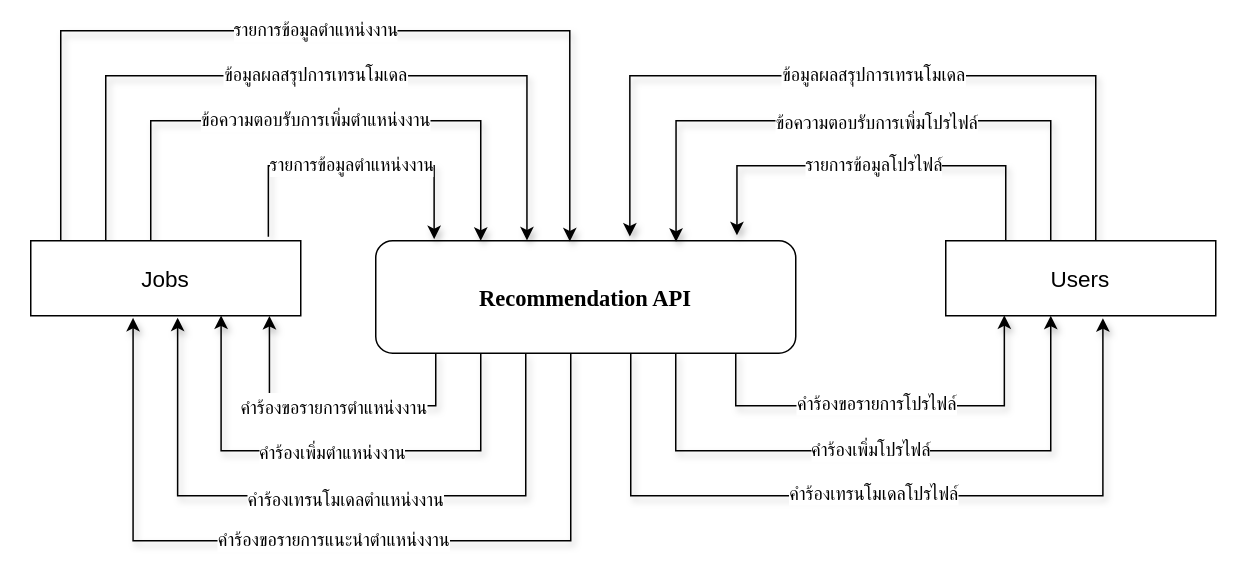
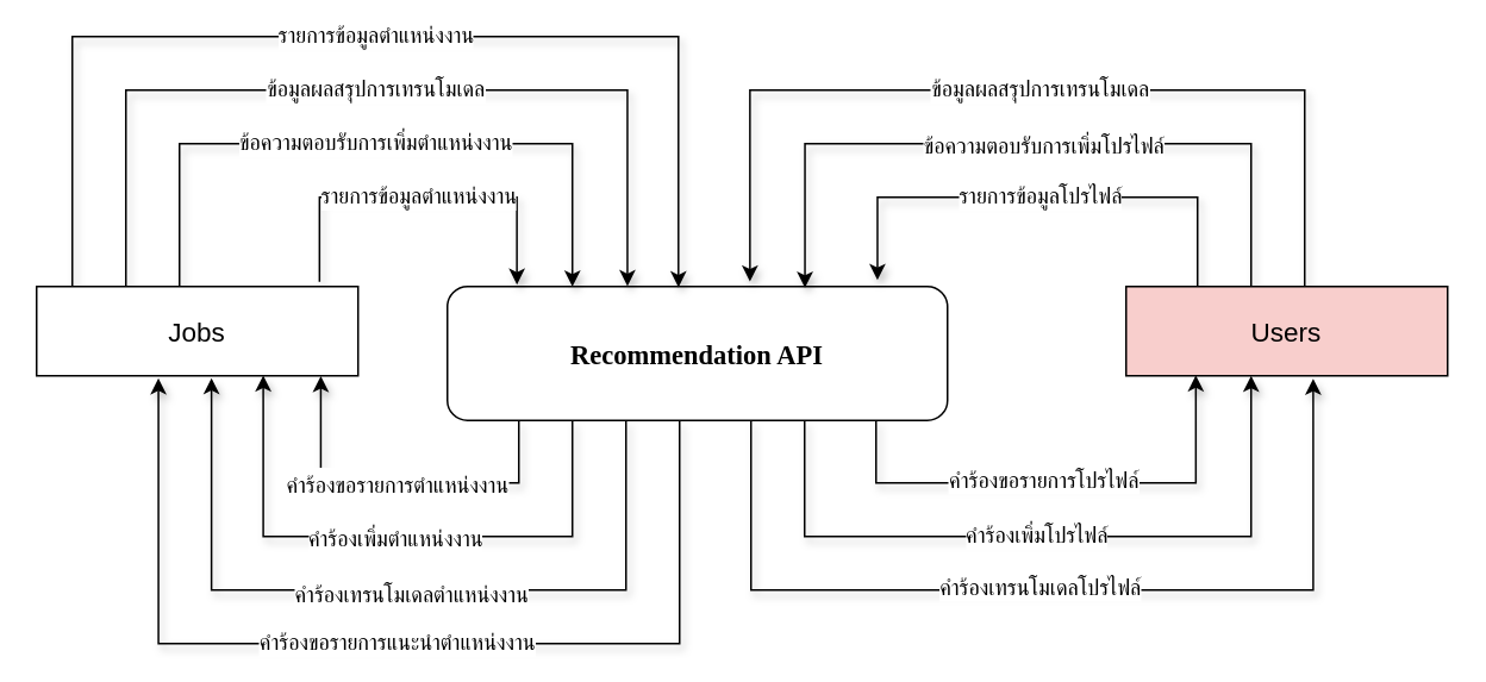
  <mxCell id="0" />
  <mxCell id="1" parent="0" />
  <mxCell id="2" value="&lt;font style=&quot;font-size: 12px&quot;&gt;คำร้องขอรายการตำแหน่งงาน&lt;/font&gt;" style="edgeStyle=elbowEdgeStyle;rounded=0;orthogonalLoop=1;jettySize=auto;html=1;entryX=0.884;entryY=1.003;entryDx=0;entryDy=0;shadow=1;startArrow=none;startFill=0;endArrow=classic;endFill=1;fontSize=15;entryPerimeter=0;" edge="1" parent="1" source="13" target="18"><mxGeometry relative="1" as="geometry"><Array as="points"><mxPoint x="290" y="270" /><mxPoint x="70" y="270" /><mxPoint x="290" y="270" /><mxPoint x="240" y="270" /><mxPoint x="370" y="260" /></Array></mxGeometry></mxCell>
  <mxCell id="3" value="&lt;font style=&quot;font-size: 12px&quot;&gt;คำร้องเพิ่มตำแหน่งงาน&lt;/font&gt;" style="edgeStyle=elbowEdgeStyle;rounded=0;orthogonalLoop=1;jettySize=auto;html=1;entryX=0.705;entryY=0.996;entryDx=0;entryDy=0;entryPerimeter=0;shadow=1;startArrow=none;startFill=0;endArrow=classic;endFill=1;fontSize=15;" edge="1" parent="1" source="13" target="18"><mxGeometry relative="1" as="geometry"><Array as="points"><mxPoint x="320" y="300" /></Array></mxGeometry></mxCell>
  <mxCell id="4" style="edgeStyle=elbowEdgeStyle;rounded=0;orthogonalLoop=1;jettySize=auto;elbow=vertical;html=1;shadow=1;startArrow=none;startFill=0;endArrow=classic;endFill=1;fontSize=15;entryX=0.544;entryY=1.025;entryDx=0;entryDy=0;entryPerimeter=0;" edge="1" parent="1" source="13" target="18"><mxGeometry relative="1" as="geometry"><Array as="points"><mxPoint x="350" y="330" /><mxPoint x="220" y="330" /></Array></mxGeometry></mxCell>
  <mxCell id="5" value="&lt;font style=&quot;font-size: 12px&quot;&gt;คำร้องเทรนโมเดลตำแหน่งงาน&lt;/font&gt;" style="edgeLabel;html=1;align=center;verticalAlign=middle;resizable=0;points=[];fontSize=15;" vertex="1" connectable="0" parent="4"><mxGeometry x="-0.029" relative="1" as="geometry"><mxPoint as="offset" /></mxGeometry></mxCell>
  <mxCell id="6" value="คำร้องขอรายการแนะนำตำแหน่งงาน" style="edgeStyle=elbowEdgeStyle;rounded=0;orthogonalLoop=1;jettySize=auto;elbow=vertical;html=1;shadow=1;startArrow=none;startFill=0;endArrow=classic;endFill=1;fontSize=12;entryX=0.379;entryY=1.028;entryDx=0;entryDy=0;entryPerimeter=0;" edge="1" parent="1" source="13" target="18"><mxGeometry relative="1" as="geometry"><mxPoint x="45" y="210" as="targetPoint" /><Array as="points"><mxPoint x="380" y="360" /><mxPoint x="210" y="360" /></Array></mxGeometry></mxCell>
  <mxCell id="7" style="edgeStyle=elbowEdgeStyle;rounded=0;orthogonalLoop=1;jettySize=auto;elbow=vertical;html=1;entryX=0.217;entryY=0.994;entryDx=0;entryDy=0;entryPerimeter=0;shadow=1;startArrow=none;startFill=0;endArrow=classic;endFill=1;fontSize=12;" edge="1" parent="1" source="13" target="24"><mxGeometry relative="1" as="geometry"><Array as="points"><mxPoint x="490" y="270" /><mxPoint x="550" y="250" /></Array></mxGeometry></mxCell>
  <mxCell id="8" value="คำร้องขอรายการโปรไฟล์" style="edgeLabel;html=1;align=center;verticalAlign=middle;resizable=0;points=[];fontSize=12;" vertex="1" connectable="0" parent="7"><mxGeometry x="-0.064" y="2" relative="1" as="geometry"><mxPoint as="offset" /></mxGeometry></mxCell>
  <mxCell id="9" style="edgeStyle=elbowEdgeStyle;rounded=0;orthogonalLoop=1;jettySize=auto;elbow=vertical;html=1;shadow=1;startArrow=none;startFill=0;endArrow=classic;endFill=1;fontSize=12;" edge="1" parent="1" source="13"><mxGeometry relative="1" as="geometry"><mxPoint x="700" y="210" as="targetPoint" /><Array as="points"><mxPoint x="450" y="300" /></Array></mxGeometry></mxCell>
  <mxCell id="10" value="คำร้องเพิ่มโปรไฟล์" style="edgeLabel;html=1;align=center;verticalAlign=middle;resizable=0;points=[];fontSize=12;" vertex="1" connectable="0" parent="9"><mxGeometry x="-0.041" y="1" relative="1" as="geometry"><mxPoint as="offset" /></mxGeometry></mxCell>
  <mxCell id="11" style="edgeStyle=elbowEdgeStyle;rounded=0;orthogonalLoop=1;jettySize=auto;elbow=vertical;html=1;shadow=1;startArrow=none;startFill=0;endArrow=classic;endFill=1;fontSize=12;entryX=0.582;entryY=1.033;entryDx=0;entryDy=0;entryPerimeter=0;" edge="1" parent="1" source="13" target="24"><mxGeometry relative="1" as="geometry"><mxPoint x="735" y="214" as="targetPoint" /><Array as="points"><mxPoint x="420" y="330" /></Array></mxGeometry></mxCell>
  <mxCell id="12" value="คำร้องเทรนโมเดลโปรไฟล์" style="edgeLabel;html=1;align=center;verticalAlign=middle;resizable=0;points=[];fontSize=12;" vertex="1" connectable="0" parent="11"><mxGeometry x="-0.029" y="2" relative="1" as="geometry"><mxPoint as="offset" /></mxGeometry></mxCell>
  <mxCell id="13" value="&lt;p&gt;&lt;font face=&quot;Tahoma&quot;&gt;&lt;span style=&quot;font-size: 15px&quot;&gt;&lt;b&gt;Recommendation API&lt;/b&gt;&lt;/span&gt;&lt;/font&gt;&lt;/p&gt;" style="rounded=1;whiteSpace=wrap;html=1;spacing=30;spacingTop=0;" parent="1" vertex="1"><mxGeometry x="250" y="160" width="280" height="75" as="geometry" /></mxCell>
  <mxCell id="14" value="รายการข้อมูลตำแหน่งงาน" style="edgeStyle=elbowEdgeStyle;rounded=0;orthogonalLoop=1;jettySize=auto;elbow=vertical;html=1;entryX=0.139;entryY=-0.014;entryDx=0;entryDy=0;entryPerimeter=0;shadow=1;startArrow=none;startFill=0;endArrow=classic;endFill=1;fontSize=12;exitX=0.88;exitY=-0.054;exitDx=0;exitDy=0;exitPerimeter=0;" edge="1" parent="1" source="18" target="13"><mxGeometry relative="1" as="geometry"><Array as="points"><mxPoint x="220" y="110" /></Array></mxGeometry></mxCell>
  <mxCell id="15" value="ข้อความตอบรับการเพิ่มตำแหน่งงาน" style="edgeStyle=elbowEdgeStyle;rounded=0;orthogonalLoop=1;jettySize=auto;elbow=vertical;html=1;entryX=0.25;entryY=0;entryDx=0;entryDy=0;shadow=1;startArrow=none;startFill=0;endArrow=classic;endFill=1;fontSize=12;" edge="1" parent="1" source="18" target="13"><mxGeometry relative="1" as="geometry"><Array as="points"><mxPoint x="100" y="80" /><mxPoint x="240" y="80" /><mxPoint x="100" y="90" /><mxPoint x="210" y="90" /></Array></mxGeometry></mxCell>
  <mxCell id="16" value="ข้อมูลผลสรุปการเทรนโมเดล" style="edgeStyle=elbowEdgeStyle;rounded=0;orthogonalLoop=1;jettySize=auto;elbow=vertical;html=1;entryX=0.36;entryY=-0.003;entryDx=0;entryDy=0;entryPerimeter=0;shadow=1;startArrow=none;startFill=0;endArrow=classic;endFill=1;fontSize=12;" edge="1" parent="1" source="18" target="13"><mxGeometry relative="1" as="geometry"><Array as="points"><mxPoint x="70" y="50" /><mxPoint x="200" y="50" /></Array></mxGeometry></mxCell>
  <mxCell id="17" value="รายการข้อมูลตำแหน่งงาน" style="edgeStyle=elbowEdgeStyle;rounded=0;orthogonalLoop=1;jettySize=auto;elbow=vertical;html=1;entryX=0.462;entryY=0.006;entryDx=0;entryDy=0;entryPerimeter=0;shadow=1;startArrow=none;startFill=0;endArrow=classic;endFill=1;fontSize=12;" edge="1" parent="1" source="18" target="13"><mxGeometry relative="1" as="geometry"><Array as="points"><mxPoint x="40" y="20" /><mxPoint x="40" y="20" /><mxPoint x="190" y="20" /></Array></mxGeometry></mxCell>
  <mxCell id="18" value="Jobs" style="rounded=0;whiteSpace=wrap;html=1;fontSize=15;" vertex="1" parent="1"><mxGeometry x="20" y="160" width="180" height="50" as="geometry" /></mxCell>
  <mxCell id="19" value="รายการข้อมูลโปรไฟล์" style="edgeStyle=elbowEdgeStyle;rounded=0;orthogonalLoop=1;jettySize=auto;elbow=vertical;html=1;entryX=0.86;entryY=-0.049;entryDx=0;entryDy=0;entryPerimeter=0;shadow=1;startArrow=none;startFill=0;endArrow=classic;endFill=1;fontSize=12;" edge="1" parent="1" source="24" target="13"><mxGeometry relative="1" as="geometry"><Array as="points"><mxPoint x="670" y="110" /><mxPoint x="610" y="110" /></Array></mxGeometry></mxCell>
  <mxCell id="20" style="edgeStyle=elbowEdgeStyle;rounded=0;orthogonalLoop=1;jettySize=auto;elbow=vertical;html=1;entryX=0.715;entryY=0.009;entryDx=0;entryDy=0;entryPerimeter=0;shadow=1;startArrow=none;startFill=0;endArrow=classic;endFill=1;fontSize=12;" edge="1" parent="1" source="24" target="13"><mxGeometry relative="1" as="geometry"><Array as="points"><mxPoint x="700" y="80" /><mxPoint x="620" y="80" /></Array></mxGeometry></mxCell>
  <mxCell id="21" value="ข้อความตอบรับการเพิ่มโปรไฟล์" style="edgeLabel;html=1;align=center;verticalAlign=middle;resizable=0;points=[];fontSize=12;" vertex="1" connectable="0" parent="20"><mxGeometry x="-0.038" y="1" relative="1" as="geometry"><mxPoint as="offset" /></mxGeometry></mxCell>
  <mxCell id="22" style="edgeStyle=elbowEdgeStyle;rounded=0;orthogonalLoop=1;jettySize=auto;elbow=vertical;html=1;entryX=0.605;entryY=-0.037;entryDx=0;entryDy=0;entryPerimeter=0;shadow=1;startArrow=none;startFill=0;endArrow=classic;endFill=1;fontSize=12;" edge="1" parent="1" source="24" target="13"><mxGeometry relative="1" as="geometry"><Array as="points"><mxPoint x="730" y="50" /><mxPoint x="740" y="50" /><mxPoint x="620" y="50" /></Array></mxGeometry></mxCell>
  <mxCell id="23" value="ข้อมูลผลสรุปการเทรนโมเดล" style="edgeLabel;html=1;align=center;verticalAlign=middle;resizable=0;points=[];fontSize=12;" vertex="1" connectable="0" parent="22"><mxGeometry x="-0.018" y="-1" relative="1" as="geometry"><mxPoint as="offset" /></mxGeometry></mxCell>
- <mxCell id="24" value="Users" style="rounded=0;whiteSpace=wrap;html=1;fontSize=15;" vertex="1" parent="1"><mxGeometry x="630" y="160" width="180" height="50" as="geometry" /></mxCell>
+ <mxCell id="24" value="Users" style="rounded=0;whiteSpace=wrap;html=1;fontSize=15;fillColor=#f8cecc;" vertex="1" parent="1"><mxGeometry x="630" y="160" width="180" height="50" as="geometry" /></mxCell>
